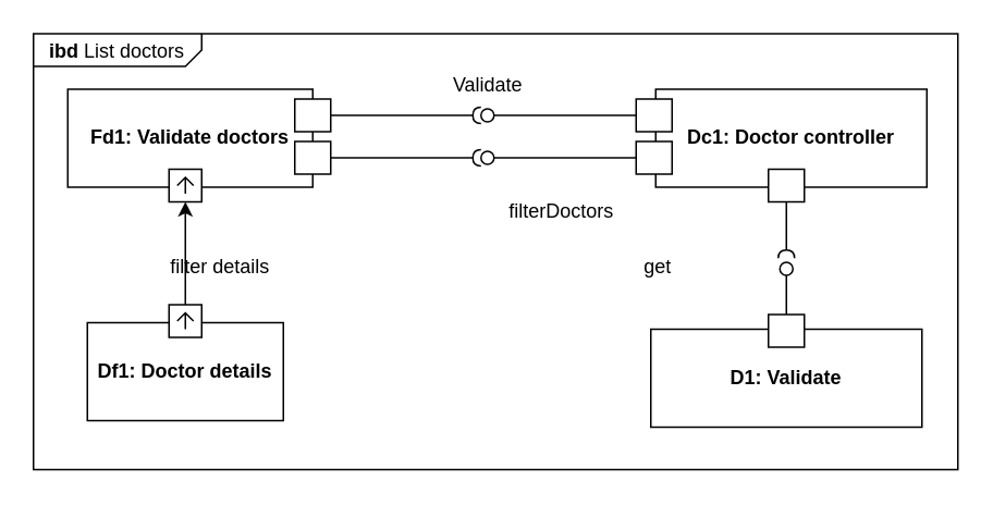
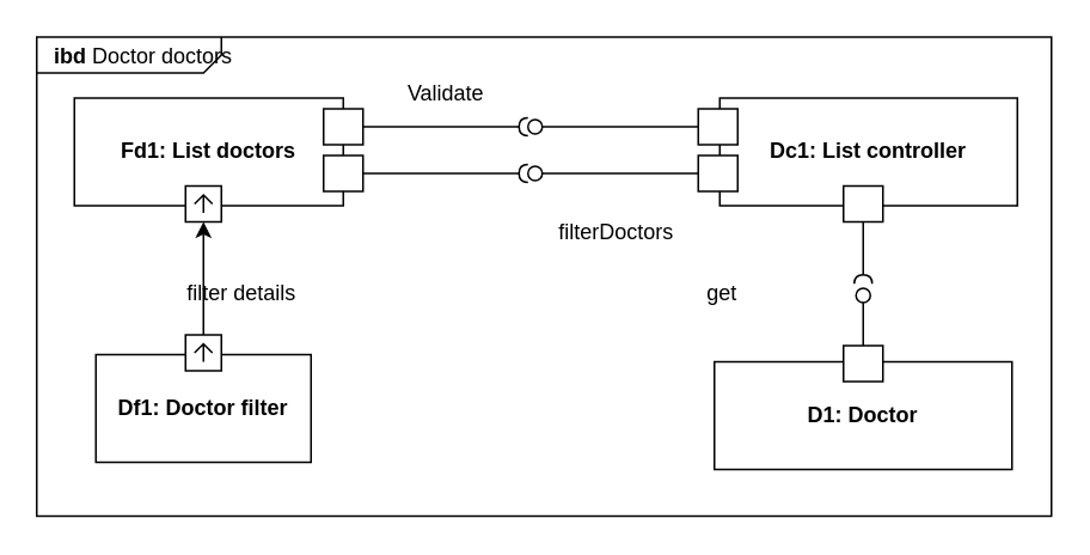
  <mxCell id="0" />
  <mxCell id="1" parent="0" />
- <mxCell id="2" value="&lt;p style=&quot;margin:0px;margin-top:4px;margin-left:10px;text-align:left;&quot;&gt;&lt;b&gt;ibd&lt;/b&gt;&amp;nbsp;List doctors&lt;/p&gt;" style="html=1;shape=mxgraph.sysml.package;labelX=103.63;align=left;spacingLeft=10;html=1;overflow=fill;whiteSpace=wrap;recursiveResize=0;" parent="1" vertex="1"><mxGeometry x="20" y="20" width="566" height="267" as="geometry" /></mxCell>
+ <mxCell id="2" value="&lt;p style=&quot;margin:0px;margin-top:4px;margin-left:10px;text-align:left;&quot;&gt;&lt;b&gt;ibd&lt;/b&gt;&amp;nbsp;Doctor doctors&lt;/p&gt;" style="html=1;shape=mxgraph.sysml.package;labelX=103.63;align=left;spacingLeft=10;html=1;overflow=fill;whiteSpace=wrap;recursiveResize=0;" parent="1" vertex="1"><mxGeometry x="20" y="20" width="566" height="267" as="geometry" /></mxCell>
  <mxCell id="3" style="rounded=0;orthogonalLoop=1;jettySize=auto;html=1;" parent="1" source="6" target="27" edge="1"><mxGeometry relative="1" as="geometry" /></mxCell>
  <mxCell id="4" value="" style="group" parent="1" vertex="1" connectable="0"><mxGeometry x="53" y="186" width="120" height="71" as="geometry" /></mxCell>
- <mxCell id="5" value="&lt;b&gt;Df1: Doctor details&lt;/b&gt;" style="rounded=0;whiteSpace=wrap;html=1;fillColor=none;container=0;" parent="4" vertex="1"><mxGeometry y="11" width="120" height="60" as="geometry" /></mxCell>
+ <mxCell id="5" value="&lt;b&gt;Df1: Doctor filter&lt;/b&gt;" style="rounded=0;whiteSpace=wrap;html=1;fillColor=none;container=0;" parent="4" vertex="1"><mxGeometry y="11" width="120" height="60" as="geometry" /></mxCell>
  <mxCell id="6" value="" style="html=1;shape=mxgraph.sysml.port;sysMLPortType=flowN;" parent="4" vertex="1"><mxGeometry x="50" width="20" height="20" as="geometry" /></mxCell>
  <mxCell id="7" value="filter details" style="text;html=1;align=center;verticalAlign=middle;resizable=0;points=[];autosize=1;strokeColor=none;fillColor=none;" parent="1" vertex="1"><mxGeometry x="94" y="150" width="79" height="26" as="geometry" /></mxCell>
  <mxCell id="8" value="" style="endArrow=none;html=1;rounded=0;align=center;verticalAlign=top;endFill=0;labelBackgroundColor=none;endSize=2;" parent="1" source="30" target="9" edge="1"><mxGeometry relative="1" as="geometry"><mxPoint x="375" y="82" as="sourcePoint" /></mxGeometry></mxCell>
  <mxCell id="9" value="" style="ellipse;html=1;fontSize=11;align=center;fillColor=none;points=[];aspect=fixed;resizable=0;verticalAlign=bottom;labelPosition=center;verticalLabelPosition=top;flipH=1;" parent="1" vertex="1"><mxGeometry x="294" y="66" width="8" height="8" as="geometry" /></mxCell>
  <mxCell id="10" value="" style="endArrow=none;html=1;rounded=0;align=center;verticalAlign=top;endFill=0;labelBackgroundColor=none;endSize=2;" parent="1" source="28" target="11" edge="1"><mxGeometry relative="1" as="geometry" /></mxCell>
  <mxCell id="11" value="" style="shape=requiredInterface;html=1;fontSize=11;align=center;fillColor=none;points=[];aspect=fixed;resizable=0;verticalAlign=bottom;labelPosition=center;verticalLabelPosition=top;flipH=1;rotation=0;" parent="1" vertex="1"><mxGeometry x="289" y="65" width="5" height="10" as="geometry" /></mxCell>
- <mxCell id="12" value="Validate" style="text;html=1;align=center;verticalAlign=middle;resizable=0;points=[];autosize=1;strokeColor=none;fillColor=none;" parent="1" vertex="1"><mxGeometry x="268" y="39" width="60" height="26" as="geometry" /></mxCell>
+ <mxCell id="12" value="Validate" style="text;html=1;align=center;verticalAlign=middle;resizable=0;points=[];autosize=1;strokeColor=none;fillColor=none;" parent="1" vertex="1"><mxGeometry x="218" y="39" width="60" height="26" as="geometry" /></mxCell>
  <mxCell id="13" value="" style="endArrow=none;html=1;rounded=0;align=center;verticalAlign=top;endFill=0;labelBackgroundColor=none;endSize=2;" parent="1" source="20" target="14" edge="1"><mxGeometry relative="1" as="geometry"><mxPoint x="434" y="173" as="sourcePoint" /></mxGeometry></mxCell>
  <mxCell id="14" value="" style="ellipse;html=1;fontSize=11;align=center;fillColor=none;points=[];aspect=fixed;resizable=0;verticalAlign=bottom;labelPosition=center;verticalLabelPosition=top;flipH=1;" parent="1" vertex="1"><mxGeometry x="477" y="160" width="8" height="8" as="geometry" /></mxCell>
  <mxCell id="15" value="" style="endArrow=none;html=1;rounded=0;align=center;verticalAlign=top;endFill=0;labelBackgroundColor=none;endSize=2;" parent="1" source="31" target="16" edge="1"><mxGeometry relative="1" as="geometry" /></mxCell>
  <mxCell id="16" value="" style="shape=requiredInterface;html=1;fontSize=11;align=center;fillColor=none;points=[];aspect=fixed;resizable=0;verticalAlign=bottom;labelPosition=center;verticalLabelPosition=top;flipH=1;rotation=90;" parent="1" vertex="1"><mxGeometry x="478.5" y="150" width="5" height="10" as="geometry" /></mxCell>
  <mxCell id="17" value="get" style="text;html=1;align=center;verticalAlign=middle;resizable=0;points=[];autosize=1;strokeColor=none;fillColor=none;" parent="1" vertex="1"><mxGeometry x="384" y="150" width="35" height="26" as="geometry" /></mxCell>
  <mxCell id="18" value="" style="group" parent="1" vertex="1" connectable="0"><mxGeometry x="398" y="192" width="166" height="69" as="geometry" /></mxCell>
- <mxCell id="19" value="&lt;b&gt;D1: Validate&lt;/b&gt;" style="rounded=0;whiteSpace=wrap;html=1;fillColor=none;container=0;" parent="18" vertex="1"><mxGeometry y="9" width="166" height="60" as="geometry" /></mxCell>
+ <mxCell id="19" value="&lt;b&gt;D1: Doctor&lt;/b&gt;" style="rounded=0;whiteSpace=wrap;html=1;fillColor=none;container=0;" parent="18" vertex="1"><mxGeometry y="9" width="166" height="60" as="geometry" /></mxCell>
  <mxCell id="20" value="" style="html=1;rounded=0;fillColor=default;" parent="18" vertex="1"><mxGeometry x="72" width="22" height="20" as="geometry" /></mxCell>
  <mxCell id="21" value="filterDoctors" style="text;html=1;align=center;verticalAlign=middle;resizable=0;points=[];autosize=1;strokeColor=none;fillColor=none;" vertex="1" parent="1"><mxGeometry x="302" y="116" width="82" height="26" as="geometry" /></mxCell>
  <mxCell id="22" value="" style="endArrow=none;html=1;rounded=0;align=center;verticalAlign=top;endFill=0;labelBackgroundColor=none;endSize=2;" edge="1" parent="1" source="33" target="23"><mxGeometry relative="1" as="geometry"><mxPoint x="343" y="151" as="sourcePoint" /></mxGeometry></mxCell>
  <mxCell id="23" value="" style="ellipse;html=1;fontSize=11;align=center;fillColor=none;points=[];aspect=fixed;resizable=0;verticalAlign=bottom;labelPosition=center;verticalLabelPosition=top;flipH=1;" vertex="1" parent="1"><mxGeometry x="294" y="92" width="8" height="8" as="geometry" /></mxCell>
  <mxCell id="24" value="" style="endArrow=none;html=1;rounded=0;align=center;verticalAlign=top;endFill=0;labelBackgroundColor=none;endSize=2;" edge="1" parent="1" source="32" target="25"><mxGeometry relative="1" as="geometry"><mxPoint x="198" y="151" as="sourcePoint" /></mxGeometry></mxCell>
  <mxCell id="25" value="" style="shape=requiredInterface;html=1;fontSize=11;align=center;fillColor=none;points=[];aspect=fixed;resizable=0;verticalAlign=bottom;labelPosition=center;verticalLabelPosition=top;flipH=1;rotation=0;" vertex="1" parent="1"><mxGeometry x="289" y="91" width="5" height="10" as="geometry" /></mxCell>
- <mxCell id="26" value="&lt;b&gt;Fd1: Validate doctors&lt;/b&gt;" style="rounded=0;whiteSpace=wrap;html=1;fillColor=none;container=0;" parent="1" vertex="1"><mxGeometry x="41" y="54" width="150" height="60" as="geometry" /></mxCell>
+ <mxCell id="26" value="&lt;b&gt;Fd1: List doctors&lt;/b&gt;" style="rounded=0;whiteSpace=wrap;html=1;fillColor=none;container=0;" parent="1" vertex="1"><mxGeometry x="41" y="54" width="150" height="60" as="geometry" /></mxCell>
  <mxCell id="27" value="" style="html=1;shape=mxgraph.sysml.port;sysMLPortType=flowN;container=0;" parent="1" vertex="1"><mxGeometry x="103" y="103" width="20" height="20" as="geometry" /></mxCell>
  <mxCell id="28" value="" style="html=1;rounded=0;container=0;" parent="1" vertex="1"><mxGeometry x="180" y="60" width="22" height="20" as="geometry" /></mxCell>
- <mxCell id="29" value="&lt;b&gt;Dc1: Doctor controller&lt;/b&gt;" style="rounded=0;whiteSpace=wrap;html=1;fillColor=none;container=0;" parent="1" vertex="1"><mxGeometry x="401" y="54" width="166" height="60" as="geometry" /></mxCell>
+ <mxCell id="29" value="&lt;b&gt;Dc1: List controller&lt;/b&gt;" style="rounded=0;whiteSpace=wrap;html=1;fillColor=none;container=0;" parent="1" vertex="1"><mxGeometry x="401" y="54" width="166" height="60" as="geometry" /></mxCell>
  <mxCell id="30" value="" style="html=1;rounded=0;fillColor=default;" parent="1" vertex="1"><mxGeometry x="389" y="60" width="22" height="20" as="geometry" /></mxCell>
  <mxCell id="31" value="" style="html=1;rounded=0;container=0;" parent="1" vertex="1"><mxGeometry x="470" y="103" width="22" height="20" as="geometry" /></mxCell>
  <mxCell id="32" value="" style="html=1;rounded=0;container=0;" vertex="1" parent="1"><mxGeometry x="180" y="86" width="22" height="20" as="geometry" /></mxCell>
  <mxCell id="33" value="" style="html=1;rounded=0;fillColor=default;" vertex="1" parent="1"><mxGeometry x="389" y="86" width="22" height="20" as="geometry" /></mxCell>
